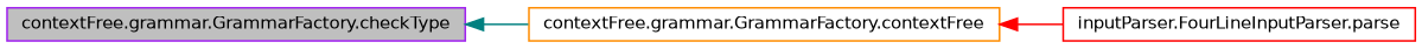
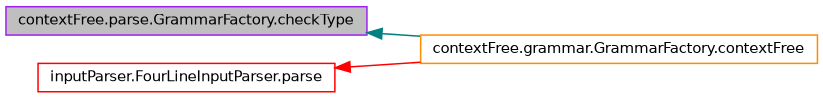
  digraph {
    rankdir=LR
    node [fillcolor=white fontname=Helvetica fontsize=10 shape=record style=filled]
    edge [dir=back fontname=Helvetica fontsize=10 labelfontname=Helvetica labelfontsize=10 style=solid]
-   n1 [color=purple fillcolor=grey75 fontcolor=black height=0.2 label="contextFree.grammar.GrammarFactory.checkType" width=0.4]
+   n1 [color=purple fillcolor=grey75 fontcolor=black height=0.2 label="contextFree.parse.GrammarFactory.checkType" width=0.4]
    n2 [color=darkorange height=0.2 label="contextFree.grammar.GrammarFactory.contextFree" width=0.4]
    n3 [color=red height=0.2 label="inputParser.FourLineInputParser.parse" width=0.4]
    n1 -> n2 [color=teal]
-   n2 -> n3 [color=red]
+   n3 -> n2 [color=red]
  }
